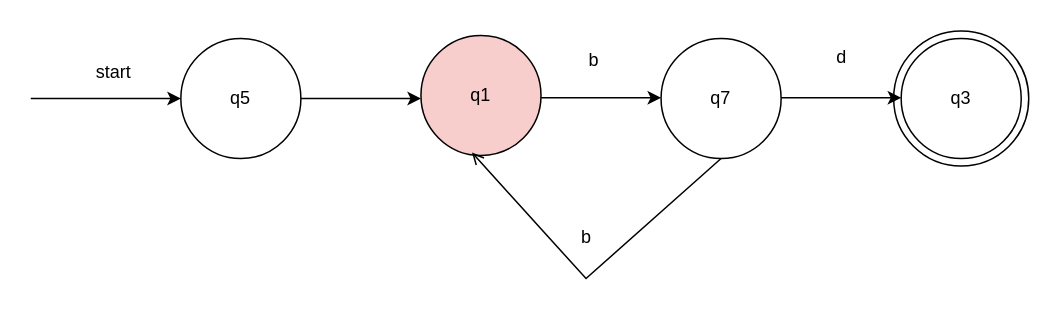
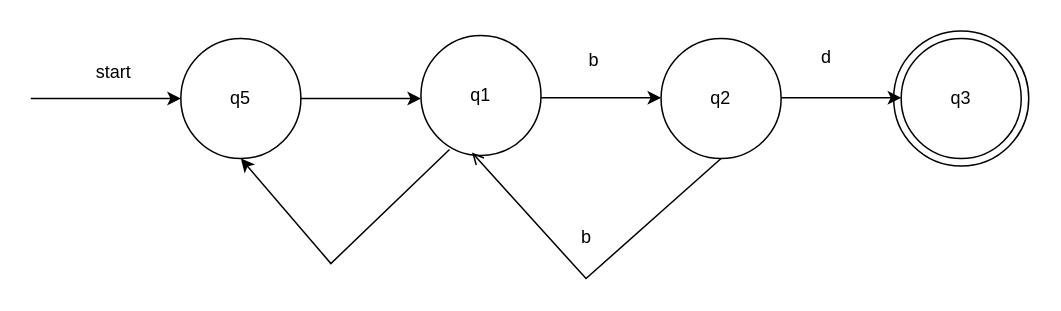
  <mxCell id="0" />
  <mxCell id="1" parent="0" />
  <mxCell id="2" value="" style="ellipse;whiteSpace=wrap;html=1;aspect=fixed;" vertex="1" parent="1"><mxGeometry x="595" y="20" width="90" height="90" as="geometry" /></mxCell>
  <mxCell id="3" value="q5" style="ellipse;whiteSpace=wrap;html=1;aspect=fixed;" vertex="1" parent="1"><mxGeometry x="120" y="25" width="80" height="80" as="geometry" /></mxCell>
  <mxCell id="4" value="" style="endArrow=classic;html=1;rounded=0;" edge="1" parent="1" target="3"><mxGeometry width="50" height="50" relative="1" as="geometry"><mxPoint x="20" y="65" as="sourcePoint" /><mxPoint x="570" y="195" as="targetPoint" /></mxGeometry></mxCell>
  <mxCell id="5" value="start" style="text;html=1;align=center;verticalAlign=middle;resizable=0;points=[];autosize=1;strokeColor=none;fillColor=none;" vertex="1" parent="1"><mxGeometry x="50" y="33" width="50" height="30" as="geometry" /></mxCell>
  <mxCell id="6" value="" style="endArrow=classic;html=1;rounded=0;exitX=1;exitY=0.5;exitDx=0;exitDy=0;" edge="1" parent="1" source="3"><mxGeometry width="50" height="50" relative="1" as="geometry"><mxPoint x="520" y="245" as="sourcePoint" /><mxPoint x="280" y="65" as="targetPoint" /></mxGeometry></mxCell>
- <mxCell id="7" value="q1" style="ellipse;whiteSpace=wrap;html=1;aspect=fixed;fillColor=#f8cecc;" vertex="1" parent="1"><mxGeometry x="280" y="23" width="80" height="80" as="geometry" /></mxCell>
- <mxCell id="8" value="q7" style="ellipse;whiteSpace=wrap;html=1;aspect=fixed;" vertex="1" parent="1"><mxGeometry x="440" y="25" width="80" height="80" as="geometry" /></mxCell>
+ <mxCell id="7" value="q1" style="ellipse;whiteSpace=wrap;html=1;aspect=fixed;" vertex="1" parent="1"><mxGeometry x="280" y="23" width="80" height="80" as="geometry" /></mxCell>
+ <mxCell id="8" value="q2" style="ellipse;whiteSpace=wrap;html=1;aspect=fixed;" vertex="1" parent="1"><mxGeometry x="440" y="25" width="80" height="80" as="geometry" /></mxCell>
  <mxCell id="9" value="q3" style="ellipse;whiteSpace=wrap;html=1;aspect=fixed;" vertex="1" parent="1"><mxGeometry x="600" y="25" width="80" height="80" as="geometry" /></mxCell>
  <mxCell id="10" value="" style="endArrow=classic;html=1;rounded=0;exitX=1;exitY=0.5;exitDx=0;exitDy=0;" edge="1" parent="1"><mxGeometry width="50" height="50" relative="1" as="geometry"><mxPoint x="360" y="64.5" as="sourcePoint" /><mxPoint x="440" y="64.5" as="targetPoint" /></mxGeometry></mxCell>
  <mxCell id="11" value="" style="endArrow=classic;html=1;rounded=0;exitX=1;exitY=0.5;exitDx=0;exitDy=0;" edge="1" parent="1"><mxGeometry width="50" height="50" relative="1" as="geometry"><mxPoint x="520" y="64.5" as="sourcePoint" /><mxPoint x="600" y="64.5" as="targetPoint" /></mxGeometry></mxCell>
- <mxCell id="12" value="d" style="text;html=1;align=center;verticalAlign=middle;resizable=0;points=[];autosize=1;strokeColor=none;fillColor=none;" vertex="1" parent="1"><mxGeometry x="545" y="23" width="30" height="30" as="geometry" /></mxCell>
+ <mxCell id="12" value="d" style="text;html=1;align=center;verticalAlign=middle;resizable=0;points=[];autosize=1;strokeColor=none;fillColor=none;" vertex="1" parent="1"><mxGeometry x="535" y="23" width="30" height="30" as="geometry" /></mxCell>
  <mxCell id="13" value="b" style="text;html=1;align=center;verticalAlign=middle;resizable=0;points=[];autosize=1;strokeColor=none;fillColor=none;" vertex="1" parent="1"><mxGeometry x="380" y="25" width="30" height="30" as="geometry" /></mxCell>
  <mxCell id="14" value="" style="endArrow=open;html=1;rounded=0;entryX=0.425;entryY=0.975;entryDx=0;entryDy=0;entryPerimeter=0;exitX=0.5;exitY=1;exitDx=0;exitDy=0;" edge="1" parent="1" source="8" target="7"><mxGeometry width="50" height="50" relative="1" as="geometry"><mxPoint x="520" y="245" as="sourcePoint" /><mxPoint x="570" y="195" as="targetPoint" /><Array as="points"><mxPoint x="390" y="185" /></Array></mxGeometry></mxCell>
  <mxCell id="15" value="b" style="text;html=1;align=center;verticalAlign=middle;resizable=0;points=[];autosize=1;strokeColor=none;fillColor=none;" vertex="1" parent="1"><mxGeometry x="375" y="143" width="30" height="30" as="geometry" /></mxCell>
+ <mxCell id="16" value="" style="endArrow=classic;html=1;rounded=0;entryX=0.5;entryY=1;entryDx=0;entryDy=0;exitX=0.238;exitY=0.95;exitDx=0;exitDy=0;exitPerimeter=0;" edge="1" parent="1" source="7" target="3"><mxGeometry width="50" height="50" relative="1" as="geometry"><mxPoint x="230" y="145" as="sourcePoint" /><mxPoint x="570" y="195" as="targetPoint" /><Array as="points"><mxPoint x="220" y="175" /></Array></mxGeometry></mxCell>
